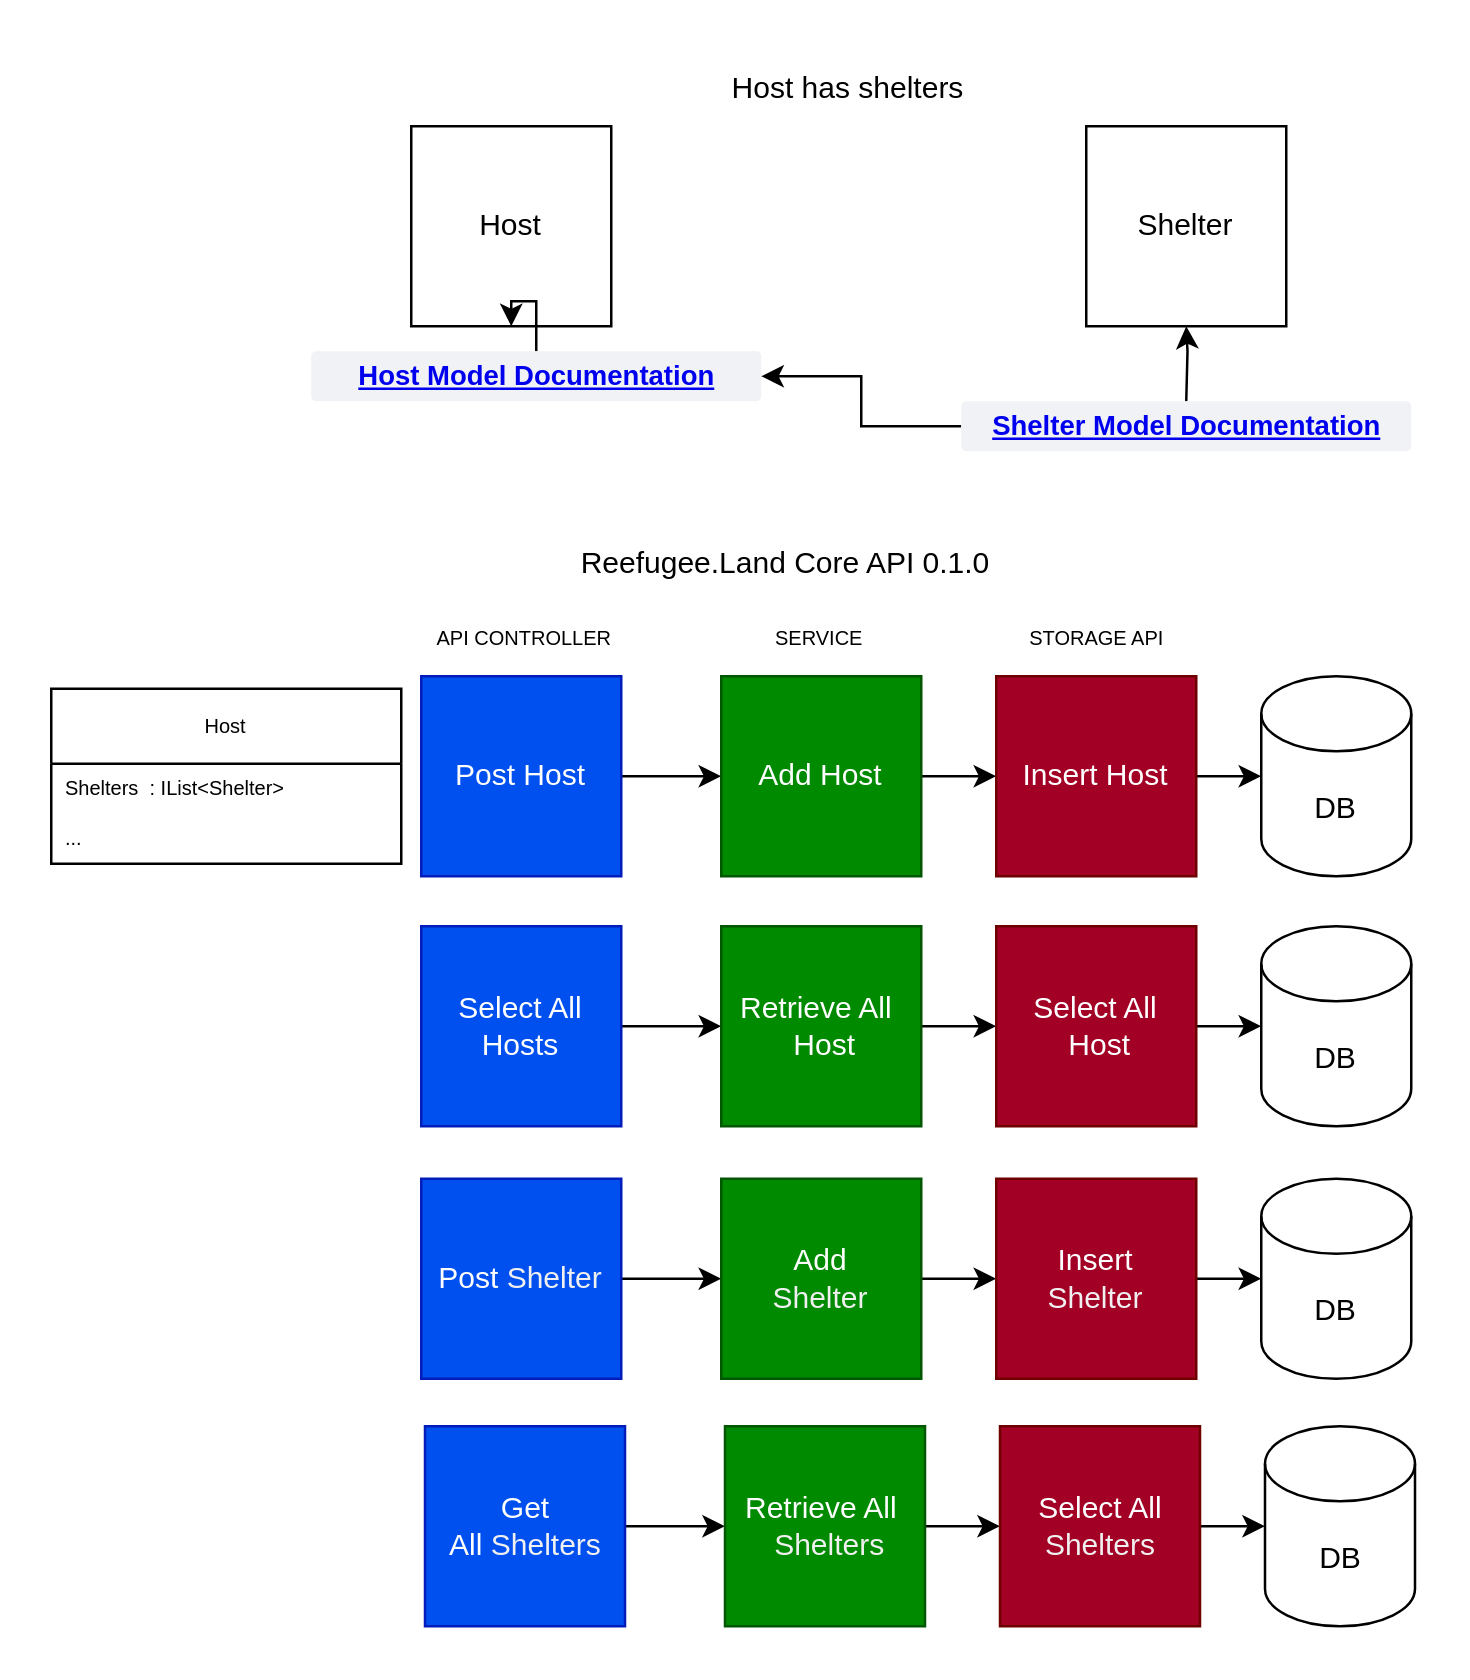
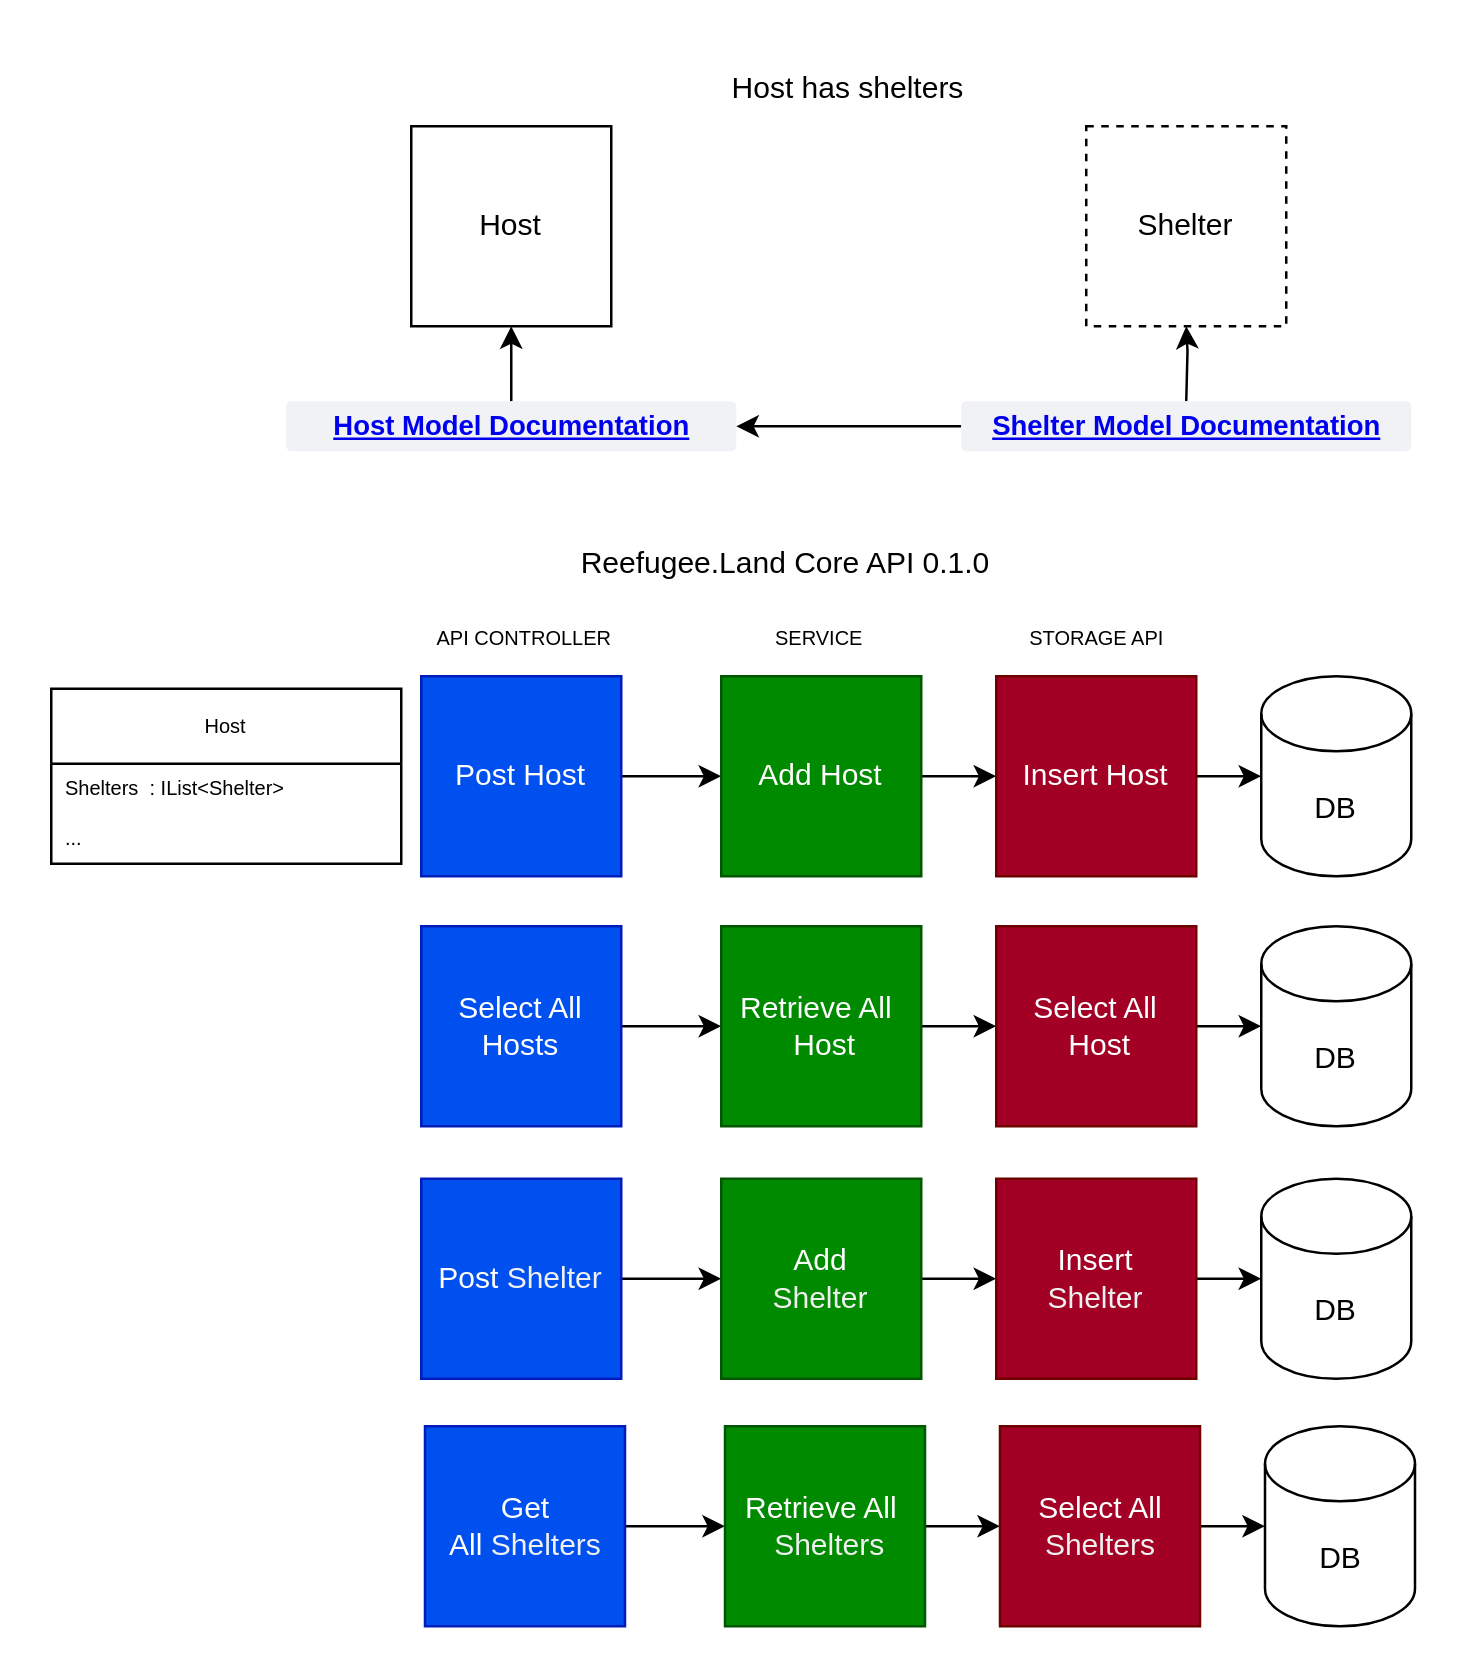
  <mxCell id="0" />
  <mxCell id="1" parent="0" />
  <mxCell id="2" value="Host has shelters" style="text;html=1;strokeColor=none;fillColor=none;align=center;verticalAlign=middle;whiteSpace=wrap;rounded=0;" vertex="1" parent="1"><mxGeometry x="264" y="20" width="150" height="30" as="geometry" /></mxCell>
  <mxCell id="3" value="Host" style="whiteSpace=wrap;html=1;aspect=fixed;" vertex="1" parent="1"><mxGeometry x="164" y="50" width="80" height="80" as="geometry" /></mxCell>
  <mxCell id="4" style="edgeStyle=orthogonalEdgeStyle;rounded=0;orthogonalLoop=1;jettySize=auto;html=1;" edge="1" parent="1" source="5" target="3"><mxGeometry relative="1" as="geometry" /></mxCell>
- <mxCell id="5" value="&lt;a href=&quot;https://docs.refugee.land/docs/refugeeland.core/models/host&quot;&gt;Host Model Documentation&lt;/a&gt;" style="dashed=0;html=1;fillColor=#F0F2F5;strokeColor=none;align=center;rounded=1;arcSize=10;fontColor=#3384FF;fontStyle=1;fontSize=11;shadow=0" vertex="1" parent="1"><mxGeometry x="124" y="140" width="180" height="20" as="geometry" /></mxCell>
- <mxCell id="6" value="Shelter" style="whiteSpace=wrap;html=1;aspect=fixed;" vertex="1" parent="1"><mxGeometry x="434" y="50" width="80" height="80" as="geometry" /></mxCell>
+ <mxCell id="5" value="&lt;a href=&quot;https://docs.refugee.land/docs/refugeeland.core/models/host&quot;&gt;Host Model Documentation&lt;/a&gt;" style="dashed=0;html=1;fillColor=#F0F2F5;strokeColor=none;align=center;rounded=1;arcSize=10;fontColor=#3384FF;fontStyle=1;fontSize=11;shadow=0" vertex="1" parent="1"><mxGeometry x="114" y="160" width="180" height="20" as="geometry" /></mxCell>
+ <mxCell id="6" value="Shelter" style="whiteSpace=wrap;html=1;aspect=fixed;dashed=1;" vertex="1" parent="1"><mxGeometry x="434" y="50" width="80" height="80" as="geometry" /></mxCell>
  <mxCell id="7" style="edgeStyle=orthogonalEdgeStyle;rounded=0;orthogonalLoop=1;jettySize=auto;html=1;" edge="1" parent="1" target="6"><mxGeometry relative="1" as="geometry"><mxPoint x="474" y="160" as="sourcePoint" /></mxGeometry></mxCell>
  <mxCell id="8" value="" style="edgeStyle=orthogonalEdgeStyle;rounded=0;orthogonalLoop=1;jettySize=auto;html=1;" edge="1" parent="1" source="9" target="5"><mxGeometry relative="1" as="geometry"><mxPoint x="474" y="160" as="sourcePoint" /></mxGeometry></mxCell>
  <mxCell id="9" value="&lt;a href=&quot;https://docs.refugee.land/docs/refugeeland.core/models/shelter&quot;&gt;Shelter Model Documentation&lt;/a&gt;" style="dashed=0;html=1;fillColor=#F0F2F5;strokeColor=none;align=center;rounded=1;arcSize=10;fontColor=#3384FF;fontStyle=1;fontSize=11;shadow=0" vertex="1" parent="1"><mxGeometry x="384" y="160" width="180" height="20" as="geometry" /></mxCell>
  <mxCell id="10" value="Reefugee.Land Core API 0.1.0" style="text;html=1;strokeColor=none;fillColor=none;align=center;verticalAlign=middle;whiteSpace=wrap;rounded=0;" vertex="1" parent="1"><mxGeometry x="204" y="210" width="220" height="30" as="geometry" /></mxCell>
  <mxCell id="11" style="edgeStyle=orthogonalEdgeStyle;rounded=0;orthogonalLoop=1;jettySize=auto;html=1;entryX=0;entryY=0.5;entryDx=0;entryDy=0;fontSize=8;" edge="1" parent="1" source="12" target="14"><mxGeometry relative="1" as="geometry" /></mxCell>
  <mxCell id="12" value="Post Host" style="whiteSpace=wrap;html=1;aspect=fixed;fillColor=#0050ef;fontColor=#ffffff;strokeColor=#001DBC;" vertex="1" parent="1"><mxGeometry x="168" y="270" width="80" height="80" as="geometry" /></mxCell>
  <mxCell id="13" style="edgeStyle=orthogonalEdgeStyle;rounded=0;orthogonalLoop=1;jettySize=auto;html=1;entryX=0;entryY=0.5;entryDx=0;entryDy=0;fontSize=8;" edge="1" parent="1" source="14" target="16"><mxGeometry relative="1" as="geometry" /></mxCell>
  <mxCell id="14" value="Add Host" style="whiteSpace=wrap;html=1;aspect=fixed;fillColor=#008a00;fontColor=#ffffff;strokeColor=#005700;" vertex="1" parent="1"><mxGeometry x="288" y="270" width="80" height="80" as="geometry" /></mxCell>
  <mxCell id="15" style="edgeStyle=orthogonalEdgeStyle;rounded=0;orthogonalLoop=1;jettySize=auto;html=1;fontSize=8;" edge="1" parent="1" source="16" target="32"><mxGeometry relative="1" as="geometry" /></mxCell>
  <mxCell id="16" value="Insert Host" style="whiteSpace=wrap;html=1;aspect=fixed;fillColor=#a20025;fontColor=#ffffff;strokeColor=#6F0000;" vertex="1" parent="1"><mxGeometry x="398" y="270" width="80" height="80" as="geometry" /></mxCell>
  <mxCell id="17" style="edgeStyle=orthogonalEdgeStyle;rounded=0;orthogonalLoop=1;jettySize=auto;html=1;fontSize=8;" edge="1" parent="1"><mxGeometry relative="1" as="geometry"><mxPoint x="288" y="510" as="targetPoint" /></mxGeometry></mxCell>
  <mxCell id="18" style="edgeStyle=orthogonalEdgeStyle;rounded=0;orthogonalLoop=1;jettySize=auto;html=1;fontSize=8;" edge="1" parent="1"><mxGeometry relative="1" as="geometry"><mxPoint x="398" y="510" as="targetPoint" /></mxGeometry></mxCell>
  <mxCell id="19" style="edgeStyle=orthogonalEdgeStyle;rounded=0;orthogonalLoop=1;jettySize=auto;html=1;fontSize=8;" edge="1" parent="1"><mxGeometry relative="1" as="geometry"><mxPoint x="504" y="510" as="targetPoint" /></mxGeometry></mxCell>
  <mxCell id="20" style="edgeStyle=orthogonalEdgeStyle;rounded=0;orthogonalLoop=1;jettySize=auto;html=1;fontSize=8;" edge="1" parent="1" source="21" target="23"><mxGeometry relative="1" as="geometry" /></mxCell>
  <mxCell id="21" value="Post&amp;nbsp;&lt;span style=&quot;color: rgb(240, 240, 240);&quot;&gt;Shelter&lt;/span&gt;" style="whiteSpace=wrap;html=1;aspect=fixed;fillColor=#0050ef;fontColor=#ffffff;strokeColor=#001DBC;" vertex="1" parent="1"><mxGeometry x="168" y="471" width="80" height="80" as="geometry" /></mxCell>
  <mxCell id="22" style="edgeStyle=orthogonalEdgeStyle;rounded=0;orthogonalLoop=1;jettySize=auto;html=1;fontSize=8;" edge="1" parent="1" source="23" target="25"><mxGeometry relative="1" as="geometry" /></mxCell>
  <mxCell id="23" value="Add&lt;br&gt;&lt;span style=&quot;color: rgb(240, 240, 240);&quot;&gt;Shelter&lt;/span&gt;" style="whiteSpace=wrap;html=1;aspect=fixed;fillColor=#008a00;fontColor=#ffffff;strokeColor=#005700;" vertex="1" parent="1"><mxGeometry x="288" y="471" width="80" height="80" as="geometry" /></mxCell>
  <mxCell id="24" style="edgeStyle=orthogonalEdgeStyle;rounded=0;orthogonalLoop=1;jettySize=auto;html=1;entryX=0;entryY=0.5;entryDx=0;entryDy=0;entryPerimeter=0;fontSize=8;" edge="1" parent="1" source="25" target="33"><mxGeometry relative="1" as="geometry" /></mxCell>
  <mxCell id="25" value="Insert&lt;br&gt;&lt;span style=&quot;color: rgb(240, 240, 240);&quot;&gt;Shelter&lt;/span&gt;" style="whiteSpace=wrap;html=1;aspect=fixed;fillColor=#a20025;fontColor=#ffffff;strokeColor=#6F0000;" vertex="1" parent="1"><mxGeometry x="398" y="471" width="80" height="80" as="geometry" /></mxCell>
  <mxCell id="26" value="Host" style="swimlane;fontStyle=0;childLayout=stackLayout;horizontal=1;startSize=30;horizontalStack=0;resizeParent=1;resizeParentMax=0;resizeLast=0;collapsible=1;marginBottom=0;fontSize=8;" vertex="1" parent="1"><mxGeometry x="20" y="275" width="140" height="70" as="geometry"><mxRectangle x="250" y="530" width="110" height="30" as="alternateBounds" /></mxGeometry></mxCell>
  <mxCell id="27" value="Shelters  : IList&lt;Shelter&gt;" style="text;strokeColor=none;fillColor=none;align=left;verticalAlign=middle;spacingLeft=4;spacingRight=4;overflow=hidden;points=[[0,0.5],[1,0.5]];portConstraint=eastwest;rotatable=0;fontSize=8;" vertex="1" parent="26"><mxGeometry y="30" width="140" height="20" as="geometry" /></mxCell>
  <mxCell id="28" value="..." style="text;strokeColor=none;fillColor=none;align=left;verticalAlign=middle;spacingLeft=4;spacingRight=4;overflow=hidden;points=[[0,0.5],[1,0.5]];portConstraint=eastwest;rotatable=0;fontSize=8;" vertex="1" parent="26"><mxGeometry y="50" width="140" height="20" as="geometry" /></mxCell>
  <mxCell id="29" value="API CONTROLLER" style="text;html=1;strokeColor=none;fillColor=none;align=center;verticalAlign=middle;whiteSpace=wrap;rounded=0;fontSize=8;" vertex="1" parent="1"><mxGeometry x="169.5" y="240" width="78.5" height="30" as="geometry" /></mxCell>
  <mxCell id="30" value="SERVICE" style="text;html=1;strokeColor=none;fillColor=none;align=center;verticalAlign=middle;whiteSpace=wrap;rounded=0;fontSize=8;" vertex="1" parent="1"><mxGeometry x="288" y="240" width="78.5" height="30" as="geometry" /></mxCell>
  <mxCell id="31" value="STORAGE API" style="text;html=1;strokeColor=none;fillColor=none;align=center;verticalAlign=middle;whiteSpace=wrap;rounded=0;fontSize=8;" vertex="1" parent="1"><mxGeometry x="398.75" y="240" width="78.5" height="30" as="geometry" /></mxCell>
  <mxCell id="32" value="DB" style="shape=cylinder3;whiteSpace=wrap;html=1;boundedLbl=1;backgroundOutline=1;size=15;" vertex="1" parent="1"><mxGeometry x="504" y="270" width="60" height="80" as="geometry" /></mxCell>
  <mxCell id="33" value="DB" style="shape=cylinder3;whiteSpace=wrap;html=1;boundedLbl=1;backgroundOutline=1;size=15;" vertex="1" parent="1"><mxGeometry x="504" y="471" width="60" height="80" as="geometry" /></mxCell>
  <mxCell id="34" style="edgeStyle=orthogonalEdgeStyle;rounded=0;orthogonalLoop=1;jettySize=auto;html=1;" edge="1" parent="1" source="35" target="37"><mxGeometry relative="1" as="geometry" /></mxCell>
  <mxCell id="35" value="Select All Hosts" style="whiteSpace=wrap;html=1;aspect=fixed;fillColor=#0050ef;fontColor=#ffffff;strokeColor=#001DBC;" vertex="1" parent="1"><mxGeometry x="168" y="370" width="80" height="80" as="geometry" /></mxCell>
  <mxCell id="36" style="edgeStyle=orthogonalEdgeStyle;rounded=0;orthogonalLoop=1;jettySize=auto;html=1;entryX=0;entryY=0.5;entryDx=0;entryDy=0;" edge="1" parent="1" source="37" target="39"><mxGeometry relative="1" as="geometry" /></mxCell>
  <mxCell id="37" value="Retrieve All&amp;nbsp;&lt;br&gt;&amp;nbsp;Host" style="whiteSpace=wrap;html=1;aspect=fixed;fillColor=#008a00;fontColor=#ffffff;strokeColor=#005700;" vertex="1" parent="1"><mxGeometry x="288" y="370" width="80" height="80" as="geometry" /></mxCell>
  <mxCell id="38" style="edgeStyle=orthogonalEdgeStyle;rounded=0;orthogonalLoop=1;jettySize=auto;html=1;entryX=0;entryY=0.5;entryDx=0;entryDy=0;entryPerimeter=0;" edge="1" parent="1" source="39" target="40"><mxGeometry relative="1" as="geometry" /></mxCell>
  <mxCell id="39" value="Select All&lt;br&gt;&amp;nbsp;Host" style="whiteSpace=wrap;html=1;aspect=fixed;fillColor=#a20025;fontColor=#ffffff;strokeColor=#6F0000;" vertex="1" parent="1"><mxGeometry x="398" y="370" width="80" height="80" as="geometry" /></mxCell>
  <mxCell id="40" value="DB" style="shape=cylinder3;whiteSpace=wrap;html=1;boundedLbl=1;backgroundOutline=1;size=15;" vertex="1" parent="1"><mxGeometry x="504" y="370" width="60" height="80" as="geometry" /></mxCell>
  <mxCell id="41" style="edgeStyle=orthogonalEdgeStyle;rounded=0;orthogonalLoop=1;jettySize=auto;html=1;entryX=0;entryY=0.5;entryDx=0;entryDy=0;" edge="1" parent="1" source="42" target="44"><mxGeometry relative="1" as="geometry" /></mxCell>
  <mxCell id="42" value="Get All&amp;nbsp;&lt;span style=&quot;color: rgb(240, 240, 240);&quot;&gt;Shelters&lt;/span&gt;" style="whiteSpace=wrap;html=1;aspect=fixed;fillColor=#0050ef;fontColor=#ffffff;strokeColor=#001DBC;" vertex="1" parent="1"><mxGeometry x="169.5" y="570" width="80" height="80" as="geometry" /></mxCell>
  <mxCell id="43" style="edgeStyle=orthogonalEdgeStyle;rounded=0;orthogonalLoop=1;jettySize=auto;html=1;" edge="1" parent="1" source="44" target="46"><mxGeometry relative="1" as="geometry" /></mxCell>
  <mxCell id="44" value="Retrieve All&amp;nbsp;&lt;br&gt;&amp;nbsp;&lt;span style=&quot;color: rgb(240, 240, 240);&quot;&gt;Shelters&lt;/span&gt;" style="whiteSpace=wrap;html=1;aspect=fixed;fillColor=#008a00;fontColor=#ffffff;strokeColor=#005700;" vertex="1" parent="1"><mxGeometry x="289.5" y="570" width="80" height="80" as="geometry" /></mxCell>
  <mxCell id="45" style="edgeStyle=orthogonalEdgeStyle;rounded=0;orthogonalLoop=1;jettySize=auto;html=1;" edge="1" parent="1" source="46" target="47"><mxGeometry relative="1" as="geometry" /></mxCell>
  <mxCell id="46" value="Select All&lt;br&gt;&lt;span style=&quot;color: rgb(240, 240, 240);&quot;&gt;Shelters&lt;/span&gt;" style="whiteSpace=wrap;html=1;aspect=fixed;fillColor=#a20025;fontColor=#ffffff;strokeColor=#6F0000;" vertex="1" parent="1"><mxGeometry x="399.5" y="570" width="80" height="80" as="geometry" /></mxCell>
  <mxCell id="47" value="DB" style="shape=cylinder3;whiteSpace=wrap;html=1;boundedLbl=1;backgroundOutline=1;size=15;" vertex="1" parent="1"><mxGeometry x="505.5" y="570" width="60" height="80" as="geometry" /></mxCell>
